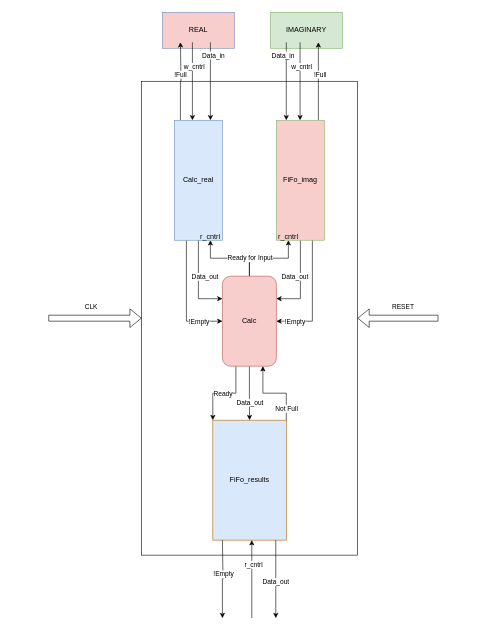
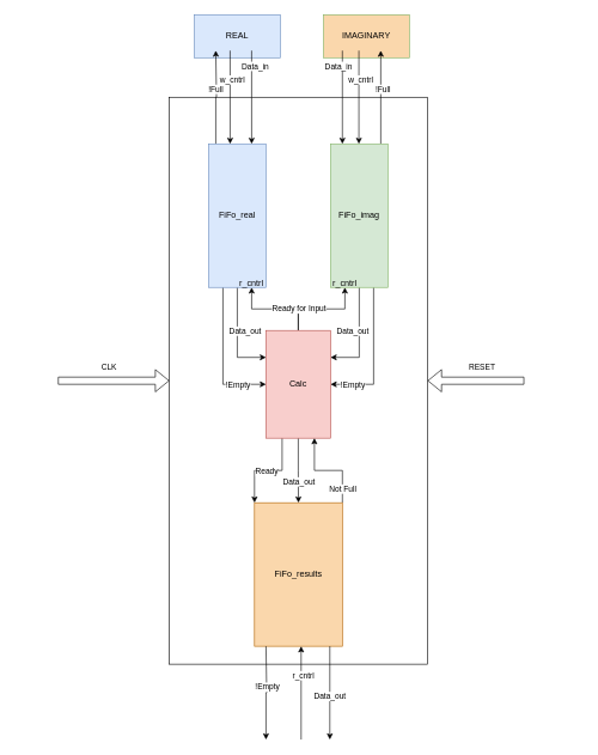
  <mxCell id="0" />
  <mxCell id="1" parent="0" />
  <mxCell id="2" value="" style="rounded=0;whiteSpace=wrap;html=1;rotation=90;" vertex="1" parent="1"><mxGeometry x="20.25" y="350" width="790" height="360" as="geometry" /></mxCell>
  <mxCell id="3" style="edgeStyle=orthogonalEdgeStyle;rounded=0;orthogonalLoop=1;jettySize=auto;html=1;exitX=0.25;exitY=1;exitDx=0;exitDy=0;entryX=0;entryY=0;entryDx=0;entryDy=0;" edge="1" parent="1" source="10" target="31"><mxGeometry relative="1" as="geometry" /></mxCell>
  <mxCell id="4" value="Ready" style="edgeLabel;html=1;align=center;verticalAlign=middle;resizable=0;points=[];" vertex="1" connectable="0" parent="3"><mxGeometry x="-0.23" y="1" relative="1" as="geometry"><mxPoint x="-18" as="offset" /></mxGeometry></mxCell>
  <mxCell id="5" style="edgeStyle=orthogonalEdgeStyle;rounded=0;orthogonalLoop=1;jettySize=auto;html=1;exitX=0.5;exitY=1;exitDx=0;exitDy=0;entryX=0.5;entryY=0;entryDx=0;entryDy=0;" edge="1" parent="1" source="10" target="31"><mxGeometry relative="1" as="geometry" /></mxCell>
  <mxCell id="6" value="Data_out" style="edgeLabel;html=1;align=center;verticalAlign=middle;resizable=0;points=[];" vertex="1" connectable="0" parent="5"><mxGeometry x="-0.048" y="-2" relative="1" as="geometry"><mxPoint x="2" y="17" as="offset" /></mxGeometry></mxCell>
  <mxCell id="7" style="edgeStyle=orthogonalEdgeStyle;rounded=0;orthogonalLoop=1;jettySize=auto;html=1;exitX=0.5;exitY=0;exitDx=0;exitDy=0;entryX=0.75;entryY=1;entryDx=0;entryDy=0;" edge="1" parent="1" source="10" target="20"><mxGeometry relative="1" as="geometry" /></mxCell>
  <mxCell id="8" style="edgeStyle=orthogonalEdgeStyle;rounded=0;orthogonalLoop=1;jettySize=auto;html=1;exitX=0.5;exitY=0;exitDx=0;exitDy=0;entryX=0.25;entryY=1;entryDx=0;entryDy=0;" edge="1" parent="1" source="10" target="28"><mxGeometry relative="1" as="geometry" /></mxCell>
  <mxCell id="9" value="Ready for Input" style="edgeLabel;html=1;align=center;verticalAlign=middle;resizable=0;points=[];" vertex="1" connectable="0" parent="8"><mxGeometry x="-0.52" y="1" relative="1" as="geometry"><mxPoint as="offset" /></mxGeometry></mxCell>
- <mxCell id="10" value="Calc" style="whiteSpace=wrap;html=1;fillColor=#f8cecc;strokeColor=#b85450;rounded=1;" vertex="1" parent="1"><mxGeometry x="370" y="460" width="90" height="150" as="geometry" /></mxCell>
- <mxCell id="11" value="REAL" style="rounded=0;whiteSpace=wrap;html=1;fillColor=#f8cecc;strokeColor=#6c8ebf;" vertex="1" parent="1"><mxGeometry x="270" y="20" width="120" height="60" as="geometry" /></mxCell>
+ <mxCell id="10" value="Calc" style="rounded=0;whiteSpace=wrap;html=1;fillColor=#f8cecc;strokeColor=#b85450;" vertex="1" parent="1"><mxGeometry x="370" y="460" width="90" height="150" as="geometry" /></mxCell>
+ <mxCell id="11" value="REAL" style="rounded=0;whiteSpace=wrap;html=1;fillColor=#dae8fc;strokeColor=#6c8ebf;" vertex="1" parent="1"><mxGeometry x="270" y="20" width="120" height="60" as="geometry" /></mxCell>
  <mxCell id="12" style="edgeStyle=orthogonalEdgeStyle;rounded=0;orthogonalLoop=1;jettySize=auto;html=1;exitX=0.5;exitY=1;exitDx=0;exitDy=0;entryX=0;entryY=0.25;entryDx=0;entryDy=0;" edge="1" parent="1" source="20" target="10"><mxGeometry relative="1" as="geometry" /></mxCell>
  <mxCell id="13" value="Data_out" style="edgeLabel;html=1;align=center;verticalAlign=middle;resizable=0;points=[];" vertex="1" connectable="0" parent="12"><mxGeometry x="-0.127" y="-3" relative="1" as="geometry"><mxPoint x="13" as="offset" /></mxGeometry></mxCell>
  <mxCell id="14" style="edgeStyle=orthogonalEdgeStyle;rounded=0;orthogonalLoop=1;jettySize=auto;html=1;exitX=0.25;exitY=1;exitDx=0;exitDy=0;entryX=0;entryY=0.5;entryDx=0;entryDy=0;" edge="1" parent="1" source="20" target="10"><mxGeometry relative="1" as="geometry" /></mxCell>
  <mxCell id="15" value="!Empty" style="edgeLabel;html=1;align=center;verticalAlign=middle;resizable=0;points=[];" vertex="1" connectable="0" parent="14"><mxGeometry x="0.436" y="-2" relative="1" as="geometry"><mxPoint x="15" y="-2" as="offset" /></mxGeometry></mxCell>
  <mxCell id="16" style="edgeStyle=orthogonalEdgeStyle;rounded=0;orthogonalLoop=1;jettySize=auto;html=1;exitX=0.25;exitY=0;exitDx=0;exitDy=0;" edge="1" parent="1"><mxGeometry relative="1" as="geometry"><mxPoint x="300" y="70" as="targetPoint" /><mxPoint x="300" y="200" as="sourcePoint" /><Array as="points"><mxPoint x="300" y="135" /><mxPoint x="301" y="135" /></Array></mxGeometry></mxCell>
  <mxCell id="17" value="!Full" style="edgeLabel;html=1;align=center;verticalAlign=middle;resizable=0;points=[];" vertex="1" connectable="0" parent="16"><mxGeometry x="0.196" y="1" relative="1" as="geometry"><mxPoint as="offset" /></mxGeometry></mxCell>
  <mxCell id="18" style="edgeStyle=orthogonalEdgeStyle;rounded=0;orthogonalLoop=1;jettySize=auto;html=1;exitX=0.75;exitY=0;exitDx=0;exitDy=0;startArrow=classic;startFill=1;endArrow=none;endFill=0;" edge="1" parent="1" source="20"><mxGeometry relative="1" as="geometry"><mxPoint x="350" y="70" as="targetPoint" /></mxGeometry></mxCell>
  <mxCell id="19" value="Data_in" style="edgeLabel;html=1;align=center;verticalAlign=middle;resizable=0;points=[];" vertex="1" connectable="0" parent="18"><mxGeometry x="0.67" y="-2" relative="1" as="geometry"><mxPoint x="2" as="offset" /></mxGeometry></mxCell>
- <mxCell id="20" value="Calc_real" style="rounded=0;whiteSpace=wrap;html=1;fillColor=#dae8fc;strokeColor=#6c8ebf;" vertex="1" parent="1"><mxGeometry x="290" y="200" width="80" height="200" as="geometry" /></mxCell>
- <mxCell id="21" value="IMAGINARY" style="rounded=0;whiteSpace=wrap;html=1;fillColor=#d5e8d4;strokeColor=#82b366;" vertex="1" parent="1"><mxGeometry x="450" y="20" width="120" height="60" as="geometry" /></mxCell>
+ <mxCell id="20" value="FiFo_real" style="rounded=0;whiteSpace=wrap;html=1;fillColor=#dae8fc;strokeColor=#6c8ebf;" vertex="1" parent="1"><mxGeometry x="290" y="200" width="80" height="200" as="geometry" /></mxCell>
+ <mxCell id="21" value="IMAGINARY" style="rounded=0;whiteSpace=wrap;html=1;fillColor=#fad7ac;strokeColor=#82b366;" vertex="1" parent="1"><mxGeometry x="450" y="20" width="120" height="60" as="geometry" /></mxCell>
  <mxCell id="22" style="edgeStyle=orthogonalEdgeStyle;rounded=0;orthogonalLoop=1;jettySize=auto;html=1;exitX=0.5;exitY=1;exitDx=0;exitDy=0;entryX=1;entryY=0.25;entryDx=0;entryDy=0;" edge="1" parent="1" source="28" target="10"><mxGeometry relative="1" as="geometry" /></mxCell>
  <mxCell id="23" value="Data_out" style="edgeLabel;html=1;align=center;verticalAlign=middle;resizable=0;points=[];" vertex="1" connectable="0" parent="22"><mxGeometry x="-0.374" y="-2" relative="1" as="geometry"><mxPoint x="-8" y="17" as="offset" /></mxGeometry></mxCell>
  <mxCell id="24" style="edgeStyle=orthogonalEdgeStyle;rounded=0;orthogonalLoop=1;jettySize=auto;html=1;exitX=0.75;exitY=1;exitDx=0;exitDy=0;entryX=1;entryY=0.5;entryDx=0;entryDy=0;" edge="1" parent="1" source="28" target="10"><mxGeometry relative="1" as="geometry" /></mxCell>
  <mxCell id="25" value="!Empty" style="edgeLabel;html=1;align=center;verticalAlign=middle;resizable=0;points=[];" vertex="1" connectable="0" parent="24"><mxGeometry x="0.58" y="2" relative="1" as="geometry"><mxPoint x="-11" y="-2" as="offset" /></mxGeometry></mxCell>
  <mxCell id="26" style="edgeStyle=orthogonalEdgeStyle;rounded=0;orthogonalLoop=1;jettySize=auto;html=1;exitX=0.75;exitY=0;exitDx=0;exitDy=0;" edge="1" parent="1"><mxGeometry relative="1" as="geometry"><mxPoint x="530" y="70" as="targetPoint" /><mxPoint x="530" y="200" as="sourcePoint" /></mxGeometry></mxCell>
  <mxCell id="27" value="!Full" style="edgeLabel;html=1;align=center;verticalAlign=middle;resizable=0;points=[];" vertex="1" connectable="0" parent="26"><mxGeometry x="0.18" y="-2" relative="1" as="geometry"><mxPoint as="offset" /></mxGeometry></mxCell>
- <mxCell id="28" value="FiFo_imag" style="rounded=0;whiteSpace=wrap;html=1;fillColor=#f8cecc;strokeColor=#82b366;" vertex="1" parent="1"><mxGeometry x="460" y="200" width="80" height="200" as="geometry" /></mxCell>
+ <mxCell id="28" value="FiFo_imag" style="rounded=0;whiteSpace=wrap;html=1;fillColor=#d5e8d4;strokeColor=#82b366;" vertex="1" parent="1"><mxGeometry x="460" y="200" width="80" height="200" as="geometry" /></mxCell>
  <mxCell id="29" style="edgeStyle=orthogonalEdgeStyle;rounded=0;orthogonalLoop=1;jettySize=auto;html=1;exitX=1;exitY=0;exitDx=0;exitDy=0;entryX=0.75;entryY=1;entryDx=0;entryDy=0;" edge="1" parent="1" source="31" target="10"><mxGeometry relative="1" as="geometry" /></mxCell>
  <mxCell id="30" value="Not Full" style="edgeLabel;html=1;align=center;verticalAlign=middle;resizable=0;points=[];" vertex="1" connectable="0" parent="29"><mxGeometry x="-0.108" y="-2" relative="1" as="geometry"><mxPoint x="13" y="27" as="offset" /></mxGeometry></mxCell>
- <mxCell id="31" value="FiFo_results" style="rounded=0;whiteSpace=wrap;html=1;rotation=0;fillColor=#dae8fc;strokeColor=#b46504;" vertex="1" parent="1"><mxGeometry x="354" y="700" width="122.5" height="200" as="geometry" /></mxCell>
+ <mxCell id="31" value="FiFo_results" style="rounded=0;whiteSpace=wrap;html=1;rotation=0;fillColor=#fad7ac;strokeColor=#b46504;" vertex="1" parent="1"><mxGeometry x="354" y="700" width="122.5" height="200" as="geometry" /></mxCell>
  <mxCell id="32" style="edgeStyle=orthogonalEdgeStyle;rounded=0;orthogonalLoop=1;jettySize=auto;html=1;exitX=0.75;exitY=0;exitDx=0;exitDy=0;startArrow=classic;startFill=1;endArrow=none;endFill=0;" edge="1" parent="1"><mxGeometry relative="1" as="geometry"><mxPoint x="476.5" y="70" as="targetPoint" /><mxPoint x="476.5" y="200" as="sourcePoint" /></mxGeometry></mxCell>
  <mxCell id="33" value="Data_in" style="edgeLabel;html=1;align=center;verticalAlign=middle;resizable=0;points=[];" vertex="1" connectable="0" parent="32"><mxGeometry x="0.67" y="-2" relative="1" as="geometry"><mxPoint x="-8" as="offset" /></mxGeometry></mxCell>
  <mxCell id="34" style="edgeStyle=orthogonalEdgeStyle;rounded=0;orthogonalLoop=1;jettySize=auto;html=1;exitX=0.75;exitY=0;exitDx=0;exitDy=0;startArrow=classic;startFill=1;endArrow=none;endFill=0;" edge="1" parent="1"><mxGeometry relative="1" as="geometry"><mxPoint x="320" y="70" as="targetPoint" /><mxPoint x="320" y="200" as="sourcePoint" /></mxGeometry></mxCell>
  <mxCell id="35" value="w_cntrl" style="edgeLabel;html=1;align=center;verticalAlign=middle;resizable=0;points=[];" vertex="1" connectable="0" parent="34"><mxGeometry x="0.67" y="-2" relative="1" as="geometry"><mxPoint y="19" as="offset" /></mxGeometry></mxCell>
  <mxCell id="36" style="edgeStyle=orthogonalEdgeStyle;rounded=0;orthogonalLoop=1;jettySize=auto;html=1;exitX=0.75;exitY=0;exitDx=0;exitDy=0;startArrow=classic;startFill=1;endArrow=none;endFill=0;" edge="1" parent="1"><mxGeometry relative="1" as="geometry"><mxPoint x="499.5" y="70" as="targetPoint" /><mxPoint x="499.5" y="200" as="sourcePoint" /></mxGeometry></mxCell>
  <mxCell id="37" value="w_cntrl" style="edgeLabel;html=1;align=center;verticalAlign=middle;resizable=0;points=[];" vertex="1" connectable="0" parent="36"><mxGeometry x="0.67" y="-2" relative="1" as="geometry"><mxPoint y="19" as="offset" /></mxGeometry></mxCell>
  <mxCell id="38" value="r_cntrl" style="text;html=1;align=center;verticalAlign=middle;whiteSpace=wrap;rounded=0;" vertex="1" parent="1"><mxGeometry x="320" y="380" width="60" height="30" as="geometry" /></mxCell>
  <mxCell id="39" value="r_cntrl" style="text;html=1;align=center;verticalAlign=middle;whiteSpace=wrap;rounded=0;" vertex="1" parent="1"><mxGeometry x="450" y="380" width="60" height="30" as="geometry" /></mxCell>
  <mxCell id="40" style="edgeStyle=orthogonalEdgeStyle;rounded=0;orthogonalLoop=1;jettySize=auto;html=1;exitX=0.25;exitY=0;exitDx=0;exitDy=0;startArrow=classic;startFill=1;endArrow=none;endFill=0;" edge="1" parent="1"><mxGeometry relative="1" as="geometry"><mxPoint x="370" y="900" as="targetPoint" /><mxPoint x="370" y="1030" as="sourcePoint" /><Array as="points"><mxPoint x="370" y="965" /><mxPoint x="371" y="965" /></Array></mxGeometry></mxCell>
  <mxCell id="41" value="!Empty" style="edgeLabel;html=1;align=center;verticalAlign=middle;resizable=0;points=[];" vertex="1" connectable="0" parent="40"><mxGeometry x="0.13" y="-1" relative="1" as="geometry"><mxPoint as="offset" /></mxGeometry></mxCell>
  <mxCell id="42" style="edgeStyle=orthogonalEdgeStyle;rounded=0;orthogonalLoop=1;jettySize=auto;html=1;exitX=0.75;exitY=0;exitDx=0;exitDy=0;startArrow=classic;startFill=1;endArrow=none;endFill=0;" edge="1" parent="1"><mxGeometry relative="1" as="geometry"><mxPoint x="459" y="900" as="targetPoint" /><mxPoint x="459" y="1030" as="sourcePoint" /></mxGeometry></mxCell>
  <mxCell id="43" value="Data_out" style="edgeLabel;html=1;align=center;verticalAlign=middle;resizable=0;points=[];" vertex="1" connectable="0" parent="42"><mxGeometry x="-0.061" y="1" relative="1" as="geometry"><mxPoint as="offset" /></mxGeometry></mxCell>
  <mxCell id="44" style="edgeStyle=orthogonalEdgeStyle;rounded=0;orthogonalLoop=1;jettySize=auto;html=1;exitX=0.75;exitY=0;exitDx=0;exitDy=0;startArrow=none;startFill=0;endArrow=classic;endFill=1;" edge="1" parent="1"><mxGeometry relative="1" as="geometry"><mxPoint x="419" y="900" as="targetPoint" /><mxPoint x="419" y="1030" as="sourcePoint" /></mxGeometry></mxCell>
  <mxCell id="45" value="r_cntrl" style="edgeLabel;html=1;align=center;verticalAlign=middle;resizable=0;points=[];" vertex="1" connectable="0" parent="44"><mxGeometry x="0.67" y="-2" relative="1" as="geometry"><mxPoint y="19" as="offset" /></mxGeometry></mxCell>
  <mxCell id="46" value="" style="shape=flexArrow;endArrow=classic;html=1;rounded=0;entryX=0.5;entryY=1;entryDx=0;entryDy=0;" edge="1" parent="1" target="2"><mxGeometry width="50" height="50" relative="1" as="geometry"><mxPoint x="80" y="530" as="sourcePoint" /><mxPoint x="420" y="570" as="targetPoint" /></mxGeometry></mxCell>
  <mxCell id="47" value="CLK" style="edgeLabel;html=1;align=center;verticalAlign=middle;resizable=0;points=[];" vertex="1" connectable="0" parent="46"><mxGeometry x="-0.549" y="1" relative="1" as="geometry"><mxPoint x="35" y="-19" as="offset" /></mxGeometry></mxCell>
  <mxCell id="48" value="" style="shape=flexArrow;endArrow=classic;html=1;rounded=0;entryX=0.5;entryY=0;entryDx=0;entryDy=0;" edge="1" parent="1" target="2"><mxGeometry width="50" height="50" relative="1" as="geometry"><mxPoint x="730" y="530" as="sourcePoint" /><mxPoint x="420" y="570" as="targetPoint" /></mxGeometry></mxCell>
  <mxCell id="49" value="RESET" style="edgeLabel;html=1;align=center;verticalAlign=middle;resizable=0;points=[];" vertex="1" connectable="0" parent="48"><mxGeometry x="-0.406" y="5" relative="1" as="geometry"><mxPoint x="-20" y="-25" as="offset" /></mxGeometry></mxCell>
